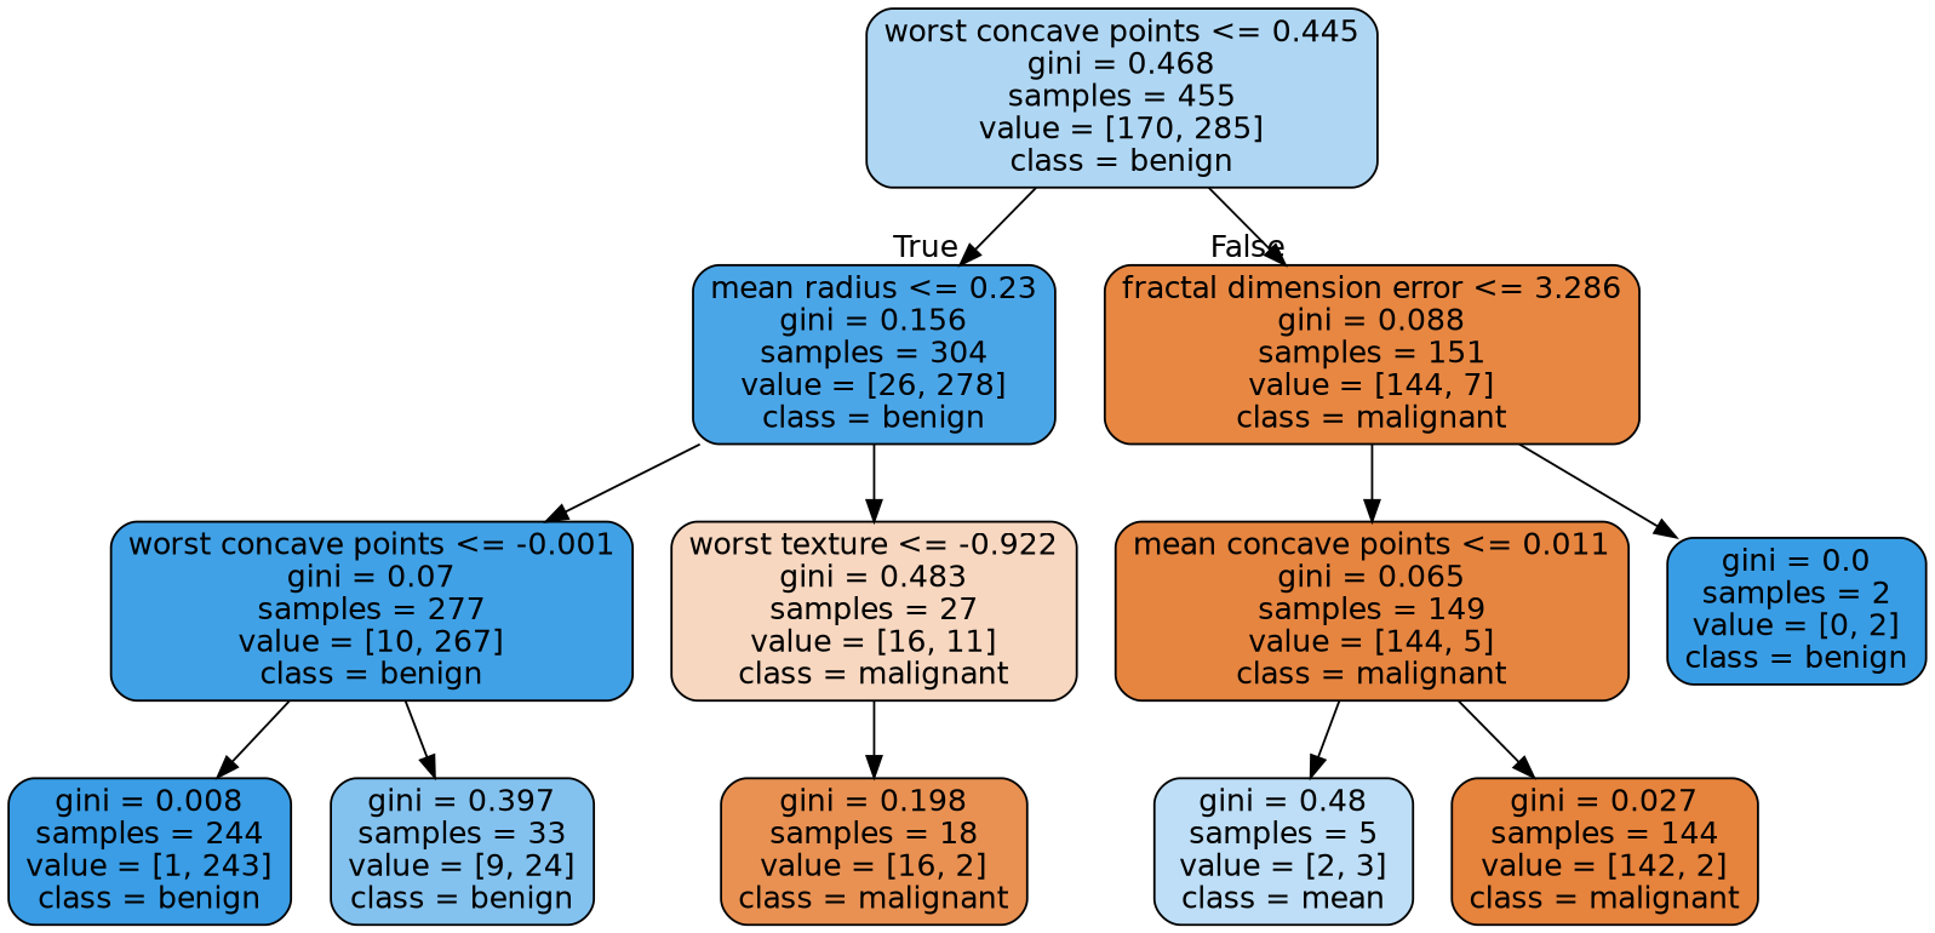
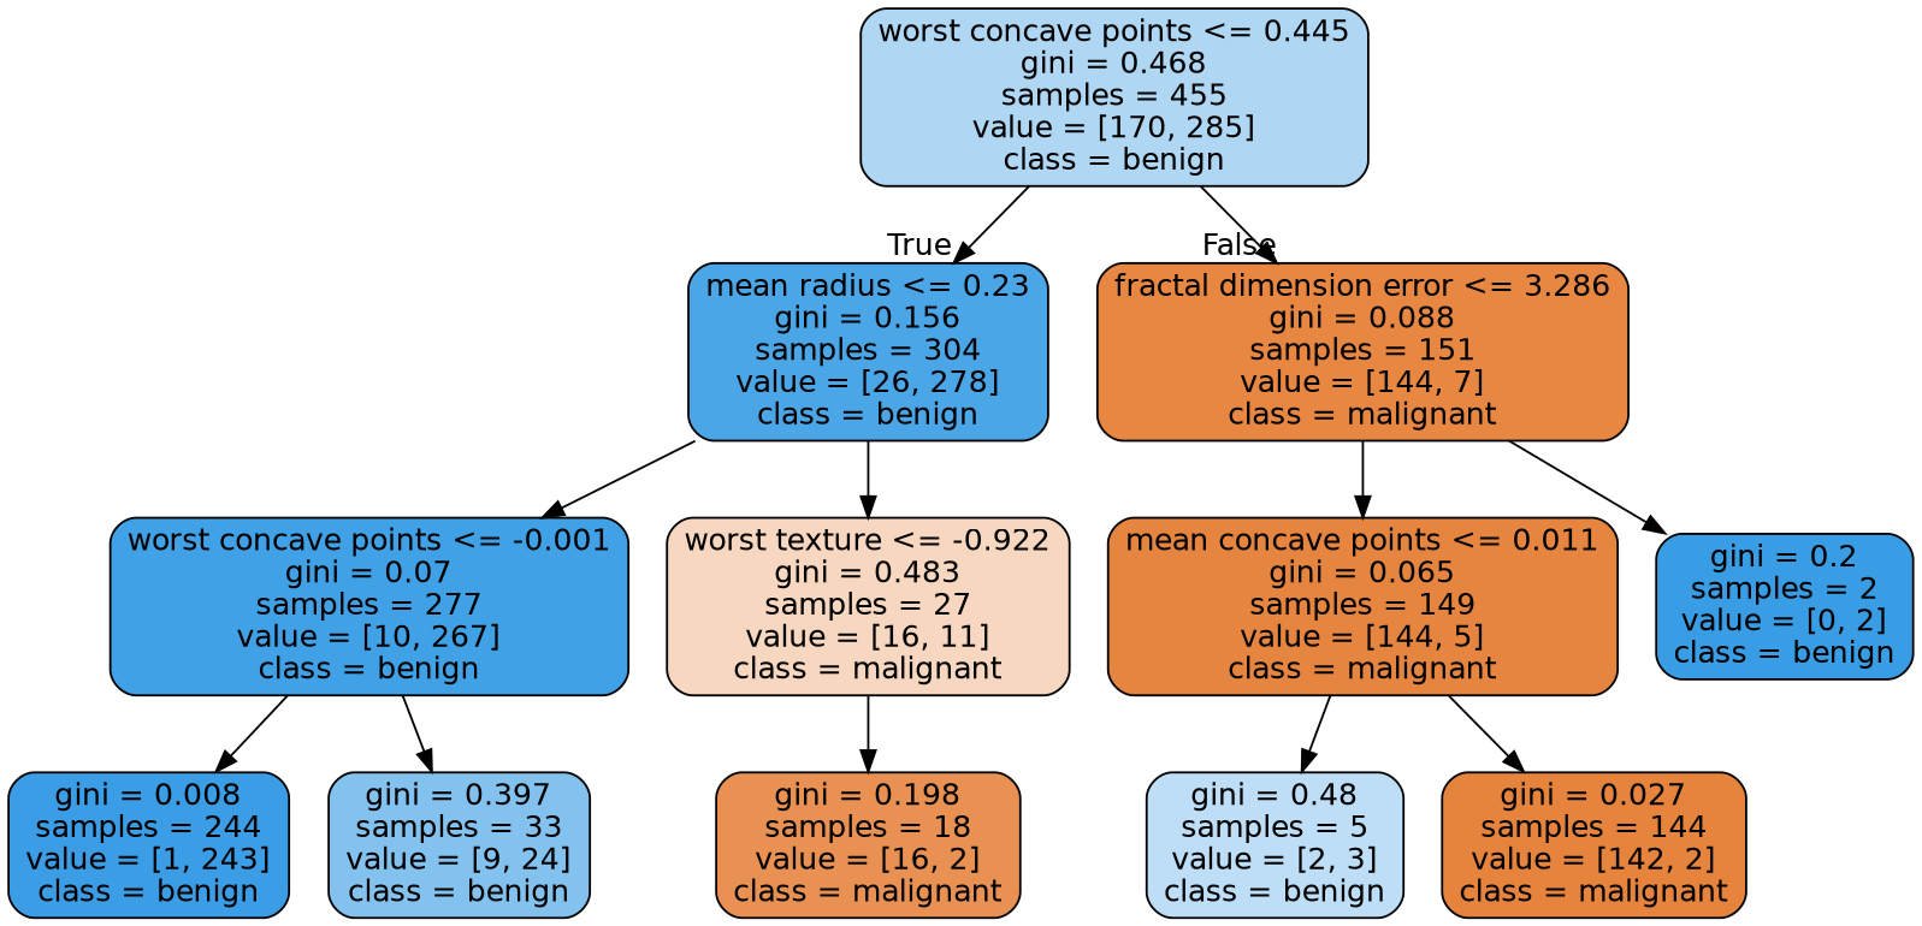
  digraph {
    node [color=black fontname=helvetica shape=box style="filled, rounded"]
    edge [fontname=helvetica]
    n1 [fillcolor="#399de567" label="worst concave points <= 0.445\ngini = 0.468\nsamples = 455\nvalue = [170, 285]\nclass = benign"]
    n2 [fillcolor="#399de5e7" label="mean radius <= 0.23\ngini = 0.156\nsamples = 304\nvalue = [26, 278]\nclass = benign"]
    n3 [fillcolor="#e58139f3" label="fractal dimension error <= 3.286\ngini = 0.088\nsamples = 151\nvalue = [144, 7]\nclass = malignant"]
    n4 [fillcolor="#399de5f5" label="worst concave points <= -0.001\ngini = 0.07\nsamples = 277\nvalue = [10, 267]\nclass = benign"]
    n5 [fillcolor="#e5813950" label="worst texture <= -0.922\ngini = 0.483\nsamples = 27\nvalue = [16, 11]\nclass = malignant"]
    n6 [fillcolor="#e58139f6" label="mean concave points <= 0.011\ngini = 0.065\nsamples = 149\nvalue = [144, 5]\nclass = malignant"]
-   n7 [fillcolor="#399de5ff" label="gini = 0.0\nsamples = 2\nvalue = [0, 2]\nclass = benign"]
+   n7 [fillcolor="#399de5ff" label="gini = 0.2\nsamples = 2\nvalue = [0, 2]\nclass = benign"]
    n8 [fillcolor="#399de5fe" label="gini = 0.008\nsamples = 244\nvalue = [1, 243]\nclass = benign"]
    n9 [fillcolor="#399de59f" label="gini = 0.397\nsamples = 33\nvalue = [9, 24]\nclass = benign"]
    n10 [fillcolor="#e58139df" label="gini = 0.198\nsamples = 18\nvalue = [16, 2]\nclass = malignant"]
-   n11 [fillcolor="#399de555" label="gini = 0.48\nsamples = 5\nvalue = [2, 3]\nclass = mean"]
+   n11 [fillcolor="#399de555" label="gini = 0.48\nsamples = 5\nvalue = [2, 3]\nclass = benign"]
    n12 [fillcolor="#e58139fb" label="gini = 0.027\nsamples = 144\nvalue = [142, 2]\nclass = malignant"]
    n1 -> n2 [headlabel=True labelangle=45 labeldistance=2.5]
    n1 -> n3 [headlabel=False labelangle=-45 labeldistance=2.5]
    n2 -> n4
    n2 -> n5
    n3 -> n6
    n3 -> n7
    n4 -> n8
    n4 -> n9
    n5 -> n10
    n6 -> n11
    n6 -> n12
  }
